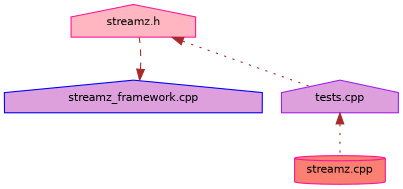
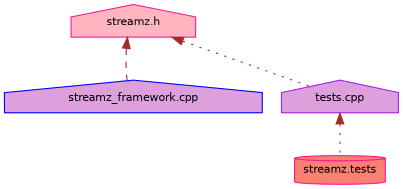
  digraph {
    node [color=deeppink fillcolor=plum fontname=Helvetica fontsize=10 shape=house style=filled]
    edge [color=brown dir=back fontname=Helvetica fontsize=10 labelfontname=Helvetica labelfontsize=10 style=dotted]
    n1 [fillcolor=lightpink fontcolor=black height=0.2 label="streamz.h" width=0.4]
    n2 [color=blue height=0.2 label="streamz_framework.cpp" width=0.4]
    n3 [color=purple height=0.2 label="tests.cpp" width=0.4]
-   n4 [fillcolor=salmon height=0.2 label="streamz.cpp" shape=cylinder width=0.4]
-   n2 -> n1 [style=dashed]
+   n4 [fillcolor=salmon height=0.2 label="streamz.tests" shape=cylinder width=0.4]
+   n1 -> n2 [style=dashed]
    n1 -> n3
    n3 -> n4
  }
